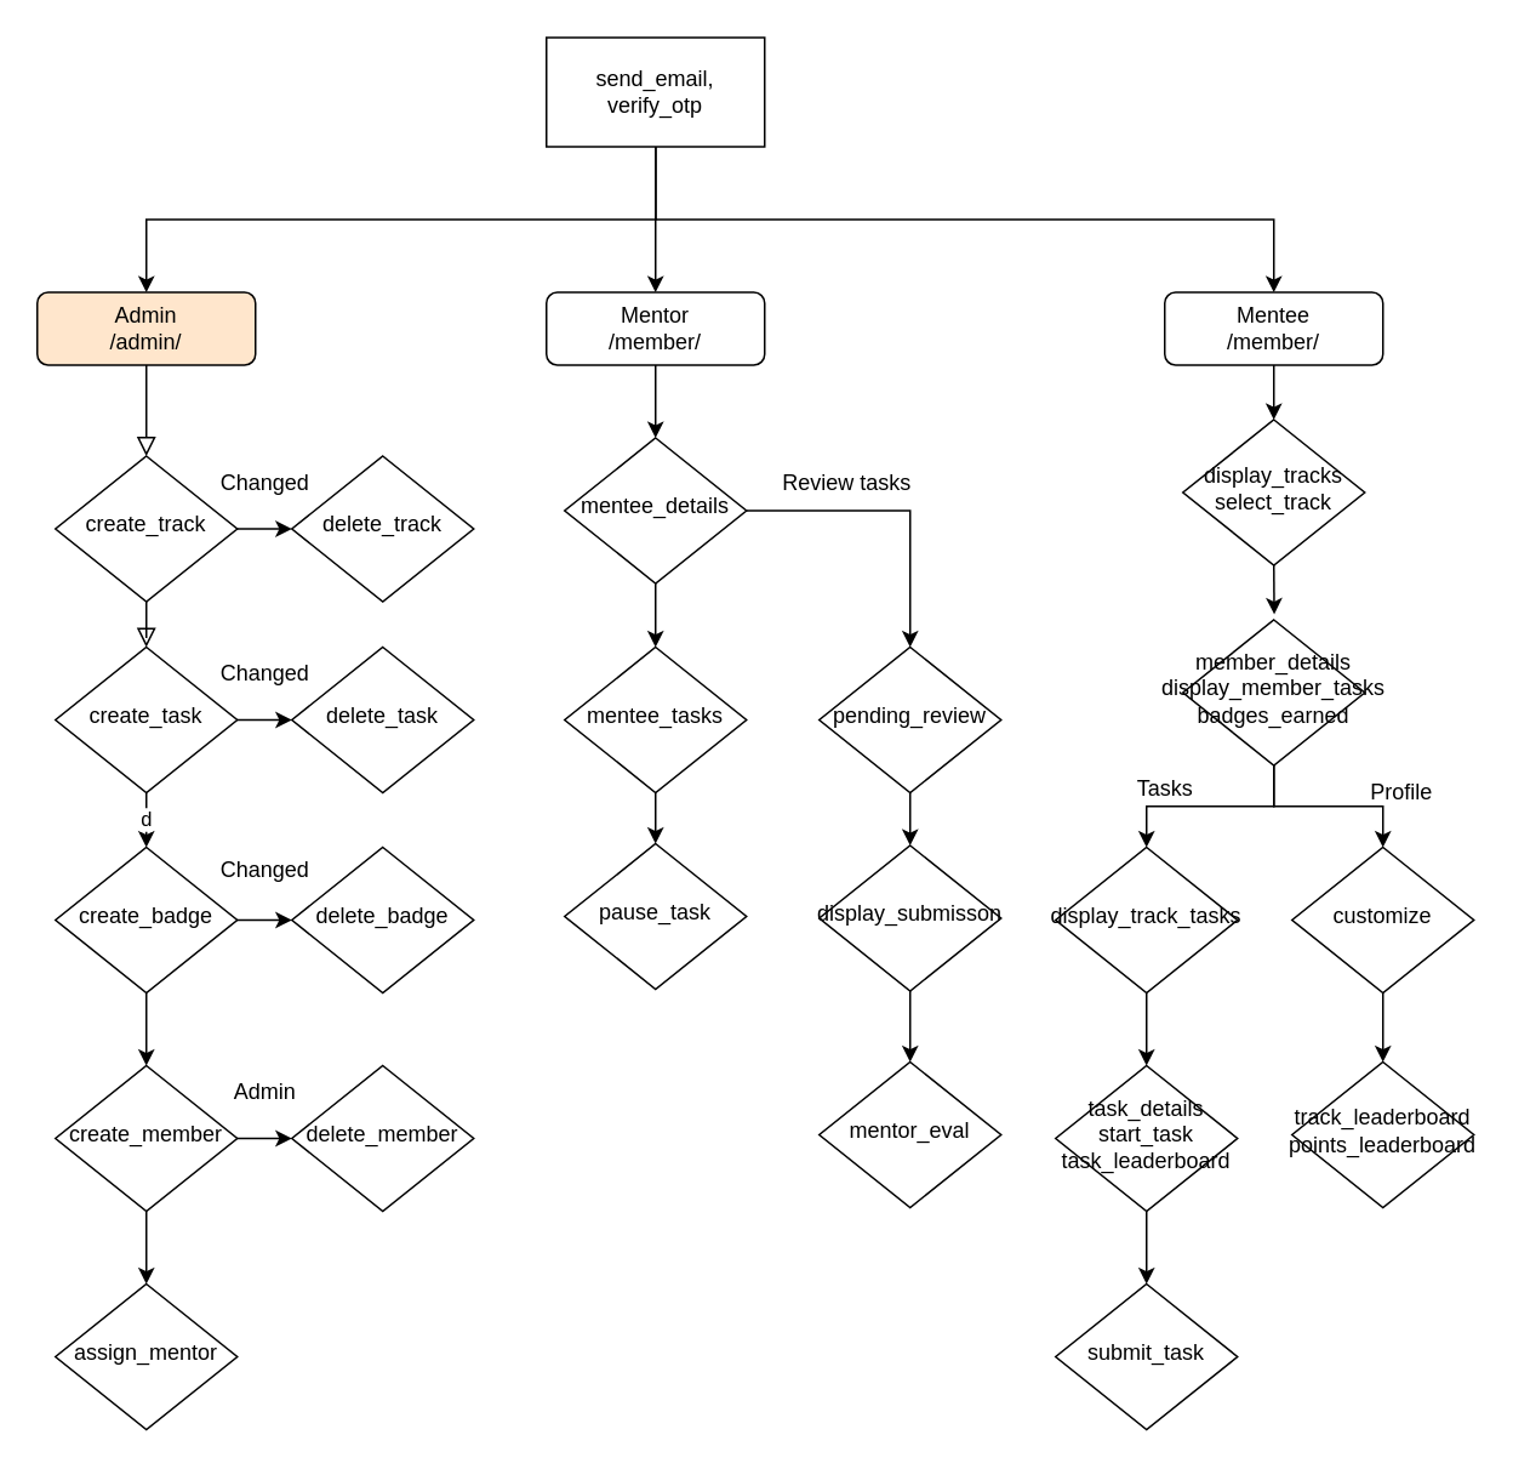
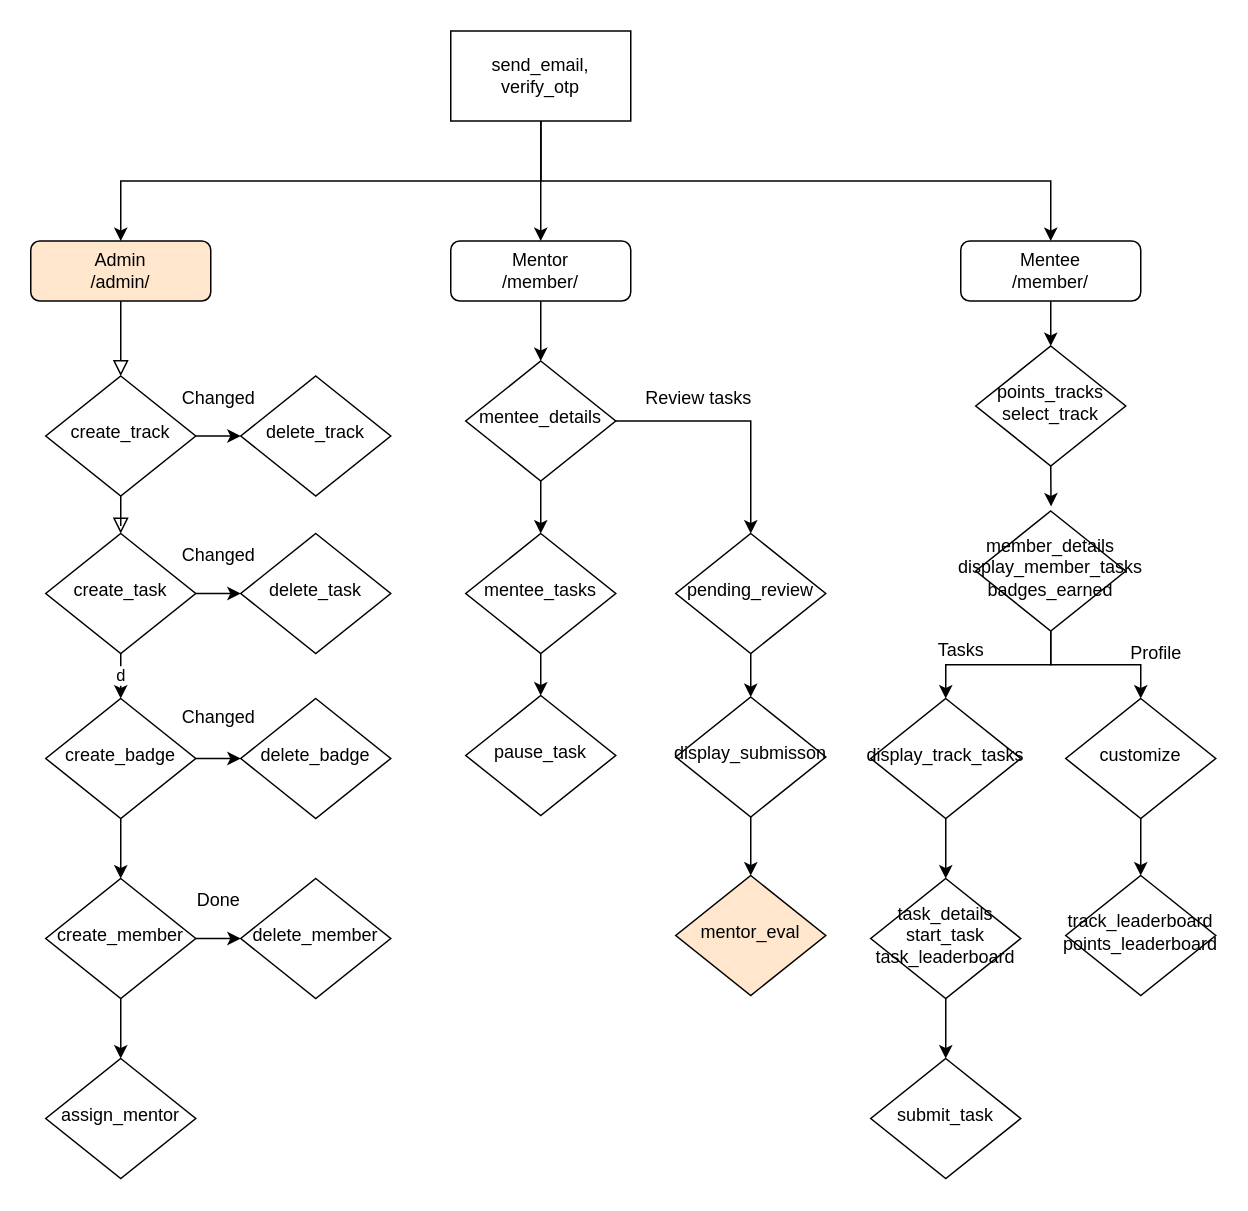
  <mxCell id="0" />
  <mxCell id="1" parent="0" />
  <mxCell id="2" value="" style="rounded=0;html=1;jettySize=auto;orthogonalLoop=1;fontSize=11;endArrow=block;endFill=0;endSize=8;strokeWidth=1;shadow=0;labelBackgroundColor=none;edgeStyle=orthogonalEdgeStyle;" parent="1" source="3" target="6" edge="1"><mxGeometry relative="1" as="geometry" /></mxCell>
  <mxCell id="3" value="Admin&lt;br&gt;/admin/" style="rounded=1;whiteSpace=wrap;html=1;fontSize=12;glass=0;strokeWidth=1;shadow=0;fillColor=#ffe6cc;" parent="1" vertex="1"><mxGeometry x="20" y="160" width="120" height="40" as="geometry" /></mxCell>
  <mxCell id="4" value="" style="rounded=0;html=1;jettySize=auto;orthogonalLoop=1;fontSize=11;endArrow=block;endFill=0;endSize=8;strokeWidth=1;shadow=0;labelBackgroundColor=none;edgeStyle=orthogonalEdgeStyle;" parent="1" source="6" target="9" edge="1"><mxGeometry y="20" relative="1" as="geometry"><mxPoint as="offset" /></mxGeometry></mxCell>
  <mxCell id="5" value="" style="edgeStyle=orthogonalEdgeStyle;rounded=0;orthogonalLoop=1;jettySize=auto;html=1;" edge="1" parent="1" source="6" target="13"><mxGeometry relative="1" as="geometry" /></mxCell>
  <mxCell id="6" value="create_track" style="rhombus;whiteSpace=wrap;html=1;shadow=0;fontFamily=Helvetica;fontSize=12;align=center;strokeWidth=1;spacing=6;spacingTop=-4;" parent="1" vertex="1"><mxGeometry x="30" y="250" width="100" height="80" as="geometry" /></mxCell>
  <mxCell id="7" value="d" style="edgeStyle=orthogonalEdgeStyle;rounded=0;orthogonalLoop=1;jettySize=auto;html=1;" edge="1" parent="1" source="9" target="12"><mxGeometry relative="1" as="geometry" /></mxCell>
  <mxCell id="8" value="" style="edgeStyle=orthogonalEdgeStyle;rounded=0;orthogonalLoop=1;jettySize=auto;html=1;" edge="1" parent="1" source="9" target="15"><mxGeometry relative="1" as="geometry" /></mxCell>
  <mxCell id="9" value="create_task" style="rhombus;whiteSpace=wrap;html=1;shadow=0;fontFamily=Helvetica;fontSize=12;align=center;strokeWidth=1;spacing=6;spacingTop=-4;" parent="1" vertex="1"><mxGeometry x="30" y="355" width="100" height="80" as="geometry" /></mxCell>
  <mxCell id="10" value="" style="edgeStyle=orthogonalEdgeStyle;rounded=0;orthogonalLoop=1;jettySize=auto;html=1;" edge="1" parent="1" source="12" target="17"><mxGeometry relative="1" as="geometry" /></mxCell>
  <mxCell id="11" value="" style="edgeStyle=orthogonalEdgeStyle;rounded=0;orthogonalLoop=1;jettySize=auto;html=1;" edge="1" parent="1" source="12" target="21"><mxGeometry relative="1" as="geometry" /></mxCell>
  <mxCell id="12" value="create_badge" style="rhombus;whiteSpace=wrap;html=1;shadow=0;fontFamily=Helvetica;fontSize=12;align=center;strokeWidth=1;spacing=6;spacingTop=-4;" vertex="1" parent="1"><mxGeometry x="30" y="465" width="100" height="80" as="geometry" /></mxCell>
  <mxCell id="13" value="delete_track" style="rhombus;whiteSpace=wrap;html=1;shadow=0;fontFamily=Helvetica;fontSize=12;align=center;strokeWidth=1;spacing=6;spacingTop=-4;" vertex="1" parent="1"><mxGeometry x="160" y="250" width="100" height="80" as="geometry" /></mxCell>
  <mxCell id="14" value="Changed" style="text;html=1;align=center;verticalAlign=middle;resizable=0;points=[];autosize=1;strokeColor=none;fillColor=none;" vertex="1" parent="1"><mxGeometry x="110" y="250" width="70" height="30" as="geometry" /></mxCell>
  <mxCell id="15" value="delete_task" style="rhombus;whiteSpace=wrap;html=1;shadow=0;fontFamily=Helvetica;fontSize=12;align=center;strokeWidth=1;spacing=6;spacingTop=-4;" vertex="1" parent="1"><mxGeometry x="160" y="355" width="100" height="80" as="geometry" /></mxCell>
  <mxCell id="16" value="Changed" style="text;html=1;align=center;verticalAlign=middle;resizable=0;points=[];autosize=1;strokeColor=none;fillColor=none;" vertex="1" parent="1"><mxGeometry x="110" y="355" width="70" height="30" as="geometry" /></mxCell>
  <mxCell id="17" value="delete_badge" style="rhombus;whiteSpace=wrap;html=1;shadow=0;fontFamily=Helvetica;fontSize=12;align=center;strokeWidth=1;spacing=6;spacingTop=-4;" vertex="1" parent="1"><mxGeometry x="160" y="465" width="100" height="80" as="geometry" /></mxCell>
  <mxCell id="18" value="Changed" style="text;html=1;align=center;verticalAlign=middle;resizable=0;points=[];autosize=1;strokeColor=none;fillColor=none;" vertex="1" parent="1"><mxGeometry x="110" y="463" width="70" height="30" as="geometry" /></mxCell>
  <mxCell id="19" value="" style="edgeStyle=orthogonalEdgeStyle;rounded=0;orthogonalLoop=1;jettySize=auto;html=1;" edge="1" parent="1" source="21" target="22"><mxGeometry relative="1" as="geometry" /></mxCell>
  <mxCell id="20" value="" style="edgeStyle=orthogonalEdgeStyle;rounded=0;orthogonalLoop=1;jettySize=auto;html=1;" edge="1" parent="1" source="21" target="30"><mxGeometry relative="1" as="geometry" /></mxCell>
  <mxCell id="21" value="create_member" style="rhombus;whiteSpace=wrap;html=1;shadow=0;fontFamily=Helvetica;fontSize=12;align=center;strokeWidth=1;spacing=6;spacingTop=-4;" vertex="1" parent="1"><mxGeometry x="30" y="585" width="100" height="80" as="geometry" /></mxCell>
  <mxCell id="22" value="delete_member" style="rhombus;whiteSpace=wrap;html=1;shadow=0;fontFamily=Helvetica;fontSize=12;align=center;strokeWidth=1;spacing=6;spacingTop=-4;" vertex="1" parent="1"><mxGeometry x="160" y="585" width="100" height="80" as="geometry" /></mxCell>
- <mxCell id="23" value="Admin" style="text;html=1;align=center;verticalAlign=middle;resizable=0;points=[];autosize=1;strokeColor=none;fillColor=none;" vertex="1" parent="1"><mxGeometry x="120" y="585" width="50" height="30" as="geometry" /></mxCell>
+ <mxCell id="23" value="Done" style="text;html=1;align=center;verticalAlign=middle;resizable=0;points=[];autosize=1;strokeColor=none;fillColor=none;" vertex="1" parent="1"><mxGeometry x="120" y="585" width="50" height="30" as="geometry" /></mxCell>
  <mxCell id="24" value="" style="edgeStyle=orthogonalEdgeStyle;rounded=0;orthogonalLoop=1;jettySize=auto;html=1;" edge="1" parent="1" source="27"><mxGeometry relative="1" as="geometry"><mxPoint x="360" y="160" as="targetPoint" /></mxGeometry></mxCell>
  <mxCell id="25" style="edgeStyle=orthogonalEdgeStyle;rounded=0;orthogonalLoop=1;jettySize=auto;html=1;exitX=0.5;exitY=1;exitDx=0;exitDy=0;entryX=0.5;entryY=0;entryDx=0;entryDy=0;" edge="1" parent="1" source="27" target="3"><mxGeometry relative="1" as="geometry" /></mxCell>
  <mxCell id="26" style="edgeStyle=orthogonalEdgeStyle;rounded=0;orthogonalLoop=1;jettySize=auto;html=1;exitX=0.5;exitY=1;exitDx=0;exitDy=0;entryX=0.5;entryY=0;entryDx=0;entryDy=0;" edge="1" parent="1" source="27" target="43"><mxGeometry relative="1" as="geometry" /></mxCell>
  <mxCell id="27" value="send_email, verify_otp" style="rounded=0;whiteSpace=wrap;html=1;" vertex="1" parent="1"><mxGeometry x="300" y="20" width="120" height="60" as="geometry" /></mxCell>
  <mxCell id="28" value="" style="edgeStyle=orthogonalEdgeStyle;rounded=0;orthogonalLoop=1;jettySize=auto;html=1;" edge="1" parent="1" source="29"><mxGeometry relative="1" as="geometry"><mxPoint x="360" y="240" as="targetPoint" /></mxGeometry></mxCell>
  <mxCell id="29" value="Mentor&lt;br&gt;/member/" style="rounded=1;whiteSpace=wrap;html=1;" vertex="1" parent="1"><mxGeometry x="300" y="160" width="120" height="40" as="geometry" /></mxCell>
  <mxCell id="30" value="assign_mentor" style="rhombus;whiteSpace=wrap;html=1;shadow=0;fontFamily=Helvetica;fontSize=12;align=center;strokeWidth=1;spacing=6;spacingTop=-4;" vertex="1" parent="1"><mxGeometry x="30" y="705" width="100" height="80" as="geometry" /></mxCell>
  <mxCell id="31" value="" style="edgeStyle=orthogonalEdgeStyle;rounded=0;orthogonalLoop=1;jettySize=auto;html=1;" edge="1" parent="1" source="33" target="34"><mxGeometry relative="1" as="geometry" /></mxCell>
  <mxCell id="32" value="" style="edgeStyle=orthogonalEdgeStyle;rounded=0;orthogonalLoop=1;jettySize=auto;html=1;" edge="1" parent="1" source="33" target="38"><mxGeometry relative="1" as="geometry" /></mxCell>
  <mxCell id="33" value="mentee_details" style="rhombus;whiteSpace=wrap;html=1;shadow=0;fontFamily=Helvetica;fontSize=12;align=center;strokeWidth=1;spacing=6;spacingTop=-4;" vertex="1" parent="1"><mxGeometry x="310" y="240" width="100" height="80" as="geometry" /></mxCell>
  <mxCell id="34" value="mentee_tasks" style="rhombus;whiteSpace=wrap;html=1;shadow=0;fontFamily=Helvetica;fontSize=12;align=center;strokeWidth=1;spacing=6;spacingTop=-4;" vertex="1" parent="1"><mxGeometry x="310" y="355" width="100" height="80" as="geometry" /></mxCell>
  <mxCell id="35" value="pause_task" style="rhombus;whiteSpace=wrap;html=1;shadow=0;fontFamily=Helvetica;fontSize=12;align=center;strokeWidth=1;spacing=6;spacingTop=-4;" vertex="1" parent="1"><mxGeometry x="310" y="463" width="100" height="80" as="geometry" /></mxCell>
  <mxCell id="36" value="" style="endArrow=classic;html=1;rounded=0;exitX=0.5;exitY=1;exitDx=0;exitDy=0;entryX=0.5;entryY=0;entryDx=0;entryDy=0;" edge="1" parent="1" source="34" target="35"><mxGeometry width="50" height="50" relative="1" as="geometry"><mxPoint x="440" y="485" as="sourcePoint" /><mxPoint x="490" y="435" as="targetPoint" /></mxGeometry></mxCell>
  <mxCell id="37" value="" style="edgeStyle=orthogonalEdgeStyle;rounded=0;orthogonalLoop=1;jettySize=auto;html=1;" edge="1" parent="1" source="38" target="40"><mxGeometry relative="1" as="geometry" /></mxCell>
  <mxCell id="38" value="pending_review" style="rhombus;whiteSpace=wrap;html=1;shadow=0;fontFamily=Helvetica;fontSize=12;align=center;strokeWidth=1;spacing=6;spacingTop=-4;" vertex="1" parent="1"><mxGeometry x="450" y="355" width="100" height="80" as="geometry" /></mxCell>
  <mxCell id="39" value="" style="edgeStyle=orthogonalEdgeStyle;rounded=0;orthogonalLoop=1;jettySize=auto;html=1;" edge="1" parent="1" source="40" target="41"><mxGeometry relative="1" as="geometry" /></mxCell>
  <mxCell id="40" value="display_submisson" style="rhombus;whiteSpace=wrap;html=1;shadow=0;fontFamily=Helvetica;fontSize=12;align=center;strokeWidth=1;spacing=6;spacingTop=-4;" vertex="1" parent="1"><mxGeometry x="450" y="464" width="100" height="80" as="geometry" /></mxCell>
- <mxCell id="41" value="mentor_eval" style="rhombus;whiteSpace=wrap;html=1;shadow=0;fontFamily=Helvetica;fontSize=12;align=center;strokeWidth=1;spacing=6;spacingTop=-4;" vertex="1" parent="1"><mxGeometry x="450" y="583" width="100" height="80" as="geometry" /></mxCell>
+ <mxCell id="41" value="mentor_eval" style="rhombus;whiteSpace=wrap;html=1;shadow=0;fontFamily=Helvetica;fontSize=12;align=center;strokeWidth=1;spacing=6;spacingTop=-4;fillColor=#ffe6cc;" vertex="1" parent="1"><mxGeometry x="450" y="583" width="100" height="80" as="geometry" /></mxCell>
  <mxCell id="42" value="" style="edgeStyle=orthogonalEdgeStyle;rounded=0;orthogonalLoop=1;jettySize=auto;html=1;" edge="1" parent="1" source="43" target="44"><mxGeometry relative="1" as="geometry" /></mxCell>
  <mxCell id="43" value="Mentee&lt;div&gt;/member/&lt;/div&gt;" style="rounded=1;whiteSpace=wrap;html=1;" vertex="1" parent="1"><mxGeometry x="640" y="160" width="120" height="40" as="geometry" /></mxCell>
- <mxCell id="44" value="display_tracks&lt;br&gt;select_track" style="rhombus;whiteSpace=wrap;html=1;shadow=0;fontFamily=Helvetica;fontSize=12;align=center;strokeWidth=1;spacing=6;spacingTop=-4;" vertex="1" parent="1"><mxGeometry x="650" y="230" width="100" height="80" as="geometry" /></mxCell>
+ <mxCell id="44" value="points_tracks&lt;br&gt;select_track" style="rhombus;whiteSpace=wrap;html=1;shadow=0;fontFamily=Helvetica;fontSize=12;align=center;strokeWidth=1;spacing=6;spacingTop=-4;" vertex="1" parent="1"><mxGeometry x="650" y="230" width="100" height="80" as="geometry" /></mxCell>
  <mxCell id="45" value="" style="edgeStyle=orthogonalEdgeStyle;rounded=0;orthogonalLoop=1;jettySize=auto;html=1;" edge="1" parent="1" source="47" target="49"><mxGeometry relative="1" as="geometry" /></mxCell>
  <mxCell id="46" value="" style="edgeStyle=orthogonalEdgeStyle;rounded=0;orthogonalLoop=1;jettySize=auto;html=1;" edge="1" parent="1" source="47" target="52"><mxGeometry relative="1" as="geometry" /></mxCell>
  <mxCell id="47" value="member_details&lt;br&gt;display_member_tasks&lt;br&gt;badges_earned" style="rhombus;whiteSpace=wrap;html=1;shadow=0;fontFamily=Helvetica;fontSize=12;align=center;strokeWidth=1;spacing=6;spacingTop=-4;" vertex="1" parent="1"><mxGeometry x="650" y="340" width="100" height="80" as="geometry" /></mxCell>
  <mxCell id="48" value="" style="edgeStyle=orthogonalEdgeStyle;rounded=0;orthogonalLoop=1;jettySize=auto;html=1;" edge="1" parent="1" source="49" target="50"><mxGeometry relative="1" as="geometry" /></mxCell>
  <mxCell id="49" value="customize" style="rhombus;whiteSpace=wrap;html=1;shadow=0;fontFamily=Helvetica;fontSize=12;align=center;strokeWidth=1;spacing=6;spacingTop=-4;" vertex="1" parent="1"><mxGeometry x="710" y="465" width="100" height="80" as="geometry" /></mxCell>
  <mxCell id="50" value="track_leaderboard&lt;br&gt;points_leaderboard" style="rhombus;whiteSpace=wrap;html=1;shadow=0;fontFamily=Helvetica;fontSize=12;align=center;strokeWidth=1;spacing=6;spacingTop=-4;" vertex="1" parent="1"><mxGeometry x="710" y="583" width="100" height="80" as="geometry" /></mxCell>
  <mxCell id="51" value="" style="edgeStyle=orthogonalEdgeStyle;rounded=0;orthogonalLoop=1;jettySize=auto;html=1;" edge="1" parent="1" source="52" target="54"><mxGeometry relative="1" as="geometry" /></mxCell>
  <mxCell id="52" value="display_track_tasks" style="rhombus;whiteSpace=wrap;html=1;shadow=0;fontFamily=Helvetica;fontSize=12;align=center;strokeWidth=1;spacing=6;spacingTop=-4;" vertex="1" parent="1"><mxGeometry x="580" y="465" width="100" height="80" as="geometry" /></mxCell>
  <mxCell id="53" value="" style="edgeStyle=orthogonalEdgeStyle;rounded=0;orthogonalLoop=1;jettySize=auto;html=1;" edge="1" parent="1" source="54" target="58"><mxGeometry relative="1" as="geometry" /></mxCell>
  <mxCell id="54" value="task_details&lt;br&gt;start_task&lt;br&gt;task_leaderboard" style="rhombus;whiteSpace=wrap;html=1;shadow=0;fontFamily=Helvetica;fontSize=12;align=center;strokeWidth=1;spacing=6;spacingTop=-4;" vertex="1" parent="1"><mxGeometry x="580" y="585" width="100" height="80" as="geometry" /></mxCell>
  <mxCell id="55" value="Tasks" style="text;html=1;align=center;verticalAlign=middle;resizable=0;points=[];autosize=1;strokeColor=none;fillColor=none;" vertex="1" parent="1"><mxGeometry x="615" y="418" width="50" height="30" as="geometry" /></mxCell>
  <mxCell id="56" value="Profile" style="text;html=1;align=center;verticalAlign=middle;resizable=0;points=[];autosize=1;strokeColor=none;fillColor=none;" vertex="1" parent="1"><mxGeometry x="740" y="420" width="60" height="30" as="geometry" /></mxCell>
  <mxCell id="57" value="Review tasks" style="text;html=1;align=center;verticalAlign=middle;resizable=0;points=[];autosize=1;strokeColor=none;fillColor=none;" vertex="1" parent="1"><mxGeometry x="420" y="250" width="90" height="30" as="geometry" /></mxCell>
  <mxCell id="58" value="submit_task" style="rhombus;whiteSpace=wrap;html=1;shadow=0;fontFamily=Helvetica;fontSize=12;align=center;strokeWidth=1;spacing=6;spacingTop=-4;" vertex="1" parent="1"><mxGeometry x="580" y="705" width="100" height="80" as="geometry" /></mxCell>
  <mxCell id="59" style="edgeStyle=orthogonalEdgeStyle;rounded=0;orthogonalLoop=1;jettySize=auto;html=1;exitX=0.5;exitY=1;exitDx=0;exitDy=0;entryX=0.502;entryY=-0.038;entryDx=0;entryDy=0;entryPerimeter=0;" edge="1" parent="1" source="44" target="47"><mxGeometry relative="1" as="geometry" /></mxCell>
